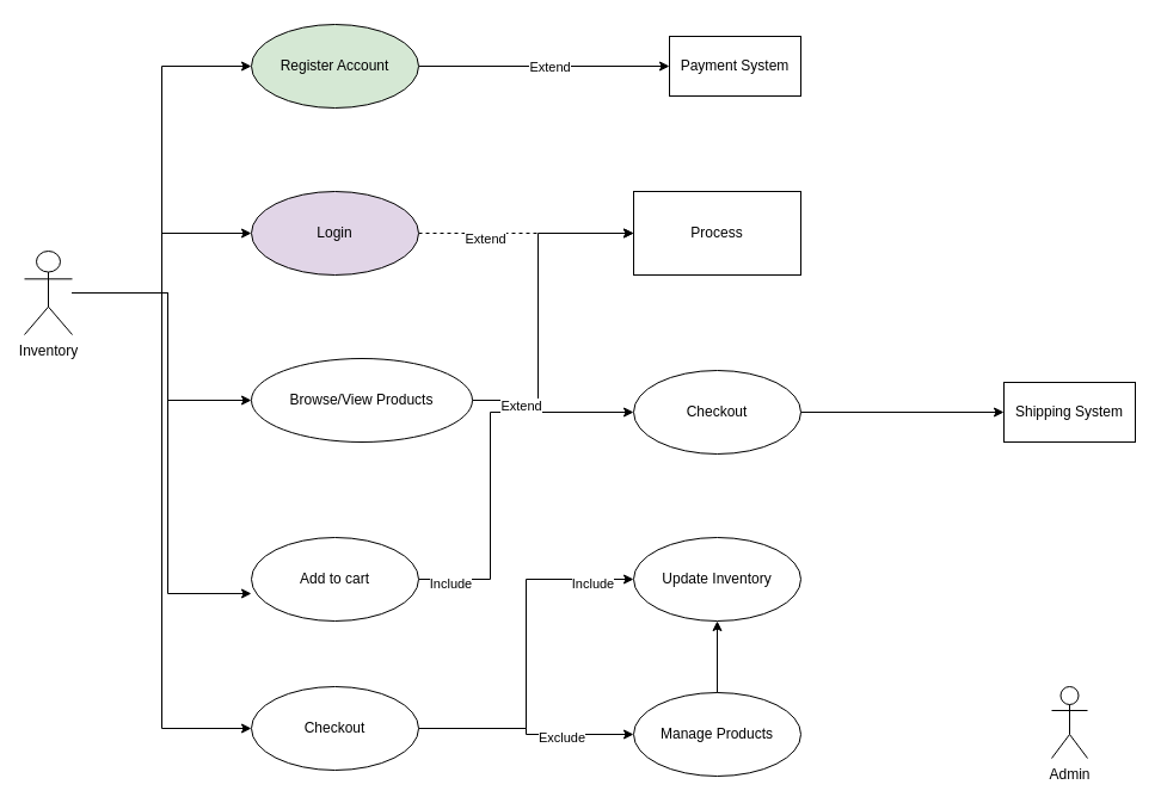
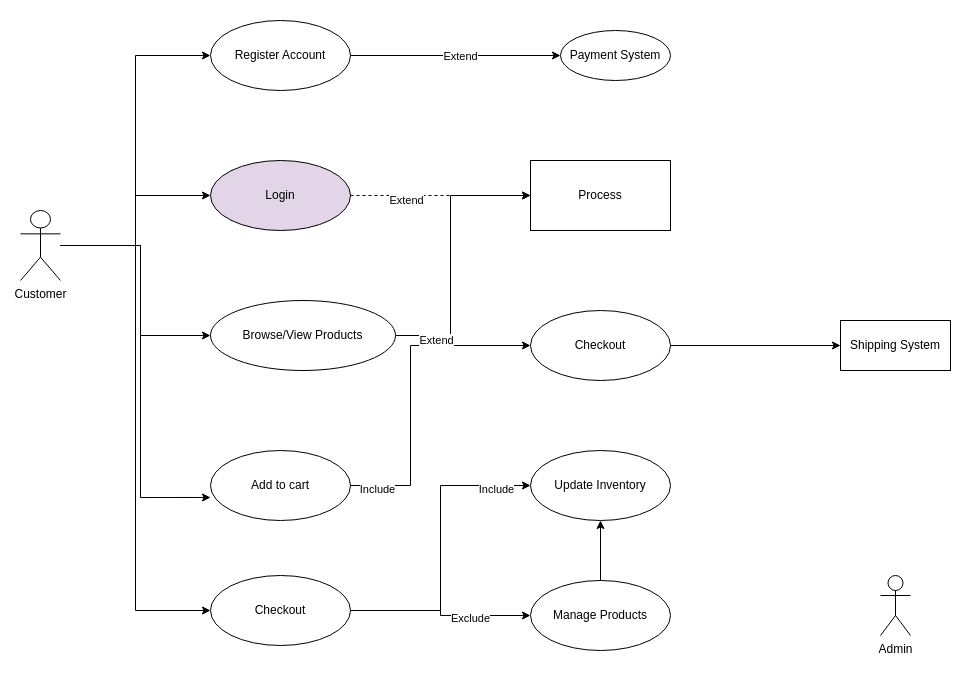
  <mxCell id="0" />
  <mxCell id="1" parent="0" />
  <mxCell id="2" style="edgeStyle=orthogonalEdgeStyle;rounded=0;orthogonalLoop=1;jettySize=auto;html=1;entryX=0;entryY=0.5;entryDx=0;entryDy=0;" edge="1" parent="1" source="6" target="9"><mxGeometry relative="1" as="geometry"><Array as="points"><mxPoint x="135" y="245" /><mxPoint x="135" y="195" /></Array></mxGeometry></mxCell>
  <mxCell id="3" style="edgeStyle=orthogonalEdgeStyle;rounded=0;orthogonalLoop=1;jettySize=auto;html=1;entryX=0;entryY=0.5;entryDx=0;entryDy=0;" edge="1" parent="1" source="6" target="17"><mxGeometry relative="1" as="geometry"><Array as="points"><mxPoint x="135" y="245" /><mxPoint x="135" y="610" /></Array></mxGeometry></mxCell>
  <mxCell id="4" style="edgeStyle=orthogonalEdgeStyle;rounded=0;orthogonalLoop=1;jettySize=auto;html=1;" edge="1" parent="1" source="6" target="23"><mxGeometry relative="1" as="geometry"><Array as="points"><mxPoint x="140" y="245" /><mxPoint x="140" y="335" /></Array></mxGeometry></mxCell>
  <mxCell id="5" style="edgeStyle=orthogonalEdgeStyle;rounded=0;orthogonalLoop=1;jettySize=auto;html=1;entryX=0;entryY=0.5;entryDx=0;entryDy=0;" edge="1" parent="1" source="6" target="12"><mxGeometry relative="1" as="geometry" /></mxCell>
- <mxCell id="6" value="Inventory" style="shape=umlActor;verticalLabelPosition=bottom;verticalAlign=top;html=1;" vertex="1" parent="1"><mxGeometry x="20" y="210" width="40" height="70" as="geometry" /></mxCell>
+ <mxCell id="6" value="Customer" style="shape=umlActor;verticalLabelPosition=bottom;verticalAlign=top;html=1;" vertex="1" parent="1"><mxGeometry x="20" y="210" width="40" height="70" as="geometry" /></mxCell>
  <mxCell id="7" style="edgeStyle=orthogonalEdgeStyle;rounded=0;orthogonalLoop=1;jettySize=auto;html=1;entryX=0;entryY=0.5;entryDx=0;entryDy=0;dashed=1;" edge="1" parent="1" source="9" target="29"><mxGeometry relative="1" as="geometry" /></mxCell>
  <mxCell id="8" value="Extend" style="edgeLabel;html=1;align=center;verticalAlign=middle;resizable=0;points=[];" vertex="1" connectable="0" parent="7"><mxGeometry x="-0.389" y="-4" relative="1" as="geometry"><mxPoint as="offset" /></mxGeometry></mxCell>
  <mxCell id="9" value="Login" style="ellipse;whiteSpace=wrap;html=1;fillColor=#e1d5e7;" vertex="1" parent="1"><mxGeometry x="210" y="160" width="140" height="70" as="geometry" /></mxCell>
  <mxCell id="10" style="edgeStyle=orthogonalEdgeStyle;rounded=0;orthogonalLoop=1;jettySize=auto;html=1;entryX=0;entryY=0.5;entryDx=0;entryDy=0;" edge="1" parent="1" source="12" target="24"><mxGeometry relative="1" as="geometry" /></mxCell>
  <mxCell id="11" value="Extend" style="edgeLabel;html=1;align=center;verticalAlign=middle;resizable=0;points=[];" vertex="1" connectable="0" parent="10"><mxGeometry x="0.038" relative="1" as="geometry"><mxPoint as="offset" /></mxGeometry></mxCell>
- <mxCell id="12" value="Register Account" style="ellipse;whiteSpace=wrap;html=1;fillColor=#d5e8d4;" vertex="1" parent="1"><mxGeometry x="210" y="20" width="140" height="70" as="geometry" /></mxCell>
+ <mxCell id="12" value="Register Account" style="ellipse;whiteSpace=wrap;html=1;" vertex="1" parent="1"><mxGeometry x="210" y="20" width="140" height="70" as="geometry" /></mxCell>
  <mxCell id="13" style="edgeStyle=orthogonalEdgeStyle;rounded=0;orthogonalLoop=1;jettySize=auto;html=1;entryX=0;entryY=0.5;entryDx=0;entryDy=0;" edge="1" parent="1" source="17" target="25"><mxGeometry relative="1" as="geometry" /></mxCell>
  <mxCell id="14" value="Include" style="edgeLabel;html=1;align=center;verticalAlign=middle;resizable=0;points=[];" vertex="1" connectable="0" parent="13"><mxGeometry x="0.77" y="-3" relative="1" as="geometry"><mxPoint as="offset" /></mxGeometry></mxCell>
  <mxCell id="15" style="edgeStyle=orthogonalEdgeStyle;rounded=0;orthogonalLoop=1;jettySize=auto;html=1;entryX=0;entryY=0.5;entryDx=0;entryDy=0;" edge="1" parent="1" source="17" target="26"><mxGeometry relative="1" as="geometry" /></mxCell>
  <mxCell id="16" value="Exclude" style="edgeLabel;html=1;align=center;verticalAlign=middle;resizable=0;points=[];" vertex="1" connectable="0" parent="15"><mxGeometry x="0.341" y="-2" relative="1" as="geometry"><mxPoint as="offset" /></mxGeometry></mxCell>
  <mxCell id="17" value="Checkout" style="ellipse;whiteSpace=wrap;html=1;" vertex="1" parent="1"><mxGeometry x="210" y="575" width="140" height="70" as="geometry" /></mxCell>
  <mxCell id="18" style="edgeStyle=orthogonalEdgeStyle;rounded=0;orthogonalLoop=1;jettySize=auto;html=1;" edge="1" parent="1" source="20" target="28"><mxGeometry relative="1" as="geometry"><Array as="points"><mxPoint x="410" y="485" /><mxPoint x="410" y="345" /></Array></mxGeometry></mxCell>
  <mxCell id="19" value="Include" style="edgeLabel;html=1;align=center;verticalAlign=middle;resizable=0;points=[];" vertex="1" connectable="0" parent="18"><mxGeometry x="-0.838" y="-3" relative="1" as="geometry"><mxPoint as="offset" /></mxGeometry></mxCell>
  <mxCell id="20" value="Add to cart" style="ellipse;whiteSpace=wrap;html=1;" vertex="1" parent="1"><mxGeometry x="210" y="450" width="140" height="70" as="geometry" /></mxCell>
  <mxCell id="21" style="edgeStyle=orthogonalEdgeStyle;rounded=0;orthogonalLoop=1;jettySize=auto;html=1;" edge="1" parent="1" source="23" target="29"><mxGeometry relative="1" as="geometry"><Array as="points"><mxPoint x="450" y="335" /><mxPoint x="450" y="195" /></Array></mxGeometry></mxCell>
  <mxCell id="22" value="Extend" style="edgeLabel;html=1;align=center;verticalAlign=middle;resizable=0;points=[];" vertex="1" connectable="0" parent="21"><mxGeometry x="-0.706" y="-4" relative="1" as="geometry"><mxPoint as="offset" /></mxGeometry></mxCell>
  <mxCell id="23" value="Browse/View Products" style="ellipse;whiteSpace=wrap;html=1;" vertex="1" parent="1"><mxGeometry x="210" y="300" width="185" height="70" as="geometry" /></mxCell>
- <mxCell id="24" value="Payment System" style="html=1;whiteSpace=wrap;" vertex="1" parent="1"><mxGeometry x="560" y="30" width="110" height="50" as="geometry" /></mxCell>
+ <mxCell id="24" value="Payment System" style="ellipse;html=1;whiteSpace=wrap;" vertex="1" parent="1"><mxGeometry x="560" y="30" width="110" height="50" as="geometry" /></mxCell>
  <mxCell id="25" value="Update Inventory" style="ellipse;whiteSpace=wrap;html=1;" vertex="1" parent="1"><mxGeometry x="530" y="450" width="140" height="70" as="geometry" /></mxCell>
  <mxCell id="26" value="Manage Products" style="ellipse;whiteSpace=wrap;html=1;" vertex="1" parent="1"><mxGeometry x="530" y="580" width="140" height="70" as="geometry" /></mxCell>
  <mxCell id="27" style="edgeStyle=orthogonalEdgeStyle;rounded=0;orthogonalLoop=1;jettySize=auto;html=1;entryX=0;entryY=0.5;entryDx=0;entryDy=0;" edge="1" parent="1" source="28" target="30"><mxGeometry relative="1" as="geometry" /></mxCell>
  <mxCell id="28" value="Checkout" style="ellipse;whiteSpace=wrap;html=1;" vertex="1" parent="1"><mxGeometry x="530" y="310" width="140" height="70" as="geometry" /></mxCell>
  <mxCell id="29" value="Process" style="whiteSpace=wrap;html=1;rounded=0;" vertex="1" parent="1"><mxGeometry x="530" y="160" width="140" height="70" as="geometry" /></mxCell>
  <mxCell id="30" value="Shipping System" style="html=1;whiteSpace=wrap;" vertex="1" parent="1"><mxGeometry x="840" y="320" width="110" height="50" as="geometry" /></mxCell>
  <mxCell id="31" value="Admin&lt;div&gt;&lt;br&gt;&lt;/div&gt;" style="shape=umlActor;verticalLabelPosition=bottom;verticalAlign=top;html=1;" vertex="1" parent="1"><mxGeometry x="880" y="575" width="30" height="60" as="geometry" /></mxCell>
  <mxCell id="32" style="edgeStyle=orthogonalEdgeStyle;rounded=0;orthogonalLoop=1;jettySize=auto;html=1;entryX=0;entryY=0.671;entryDx=0;entryDy=0;entryPerimeter=0;" edge="1" parent="1" source="6" target="20"><mxGeometry relative="1" as="geometry"><Array as="points"><mxPoint x="140" y="245" /><mxPoint x="140" y="497" /></Array></mxGeometry></mxCell>
  <mxCell id="33" style="edgeStyle=orthogonalEdgeStyle;rounded=0;orthogonalLoop=1;jettySize=auto;html=1;" edge="1" parent="1" source="26" target="25"><mxGeometry relative="1" as="geometry" /></mxCell>
